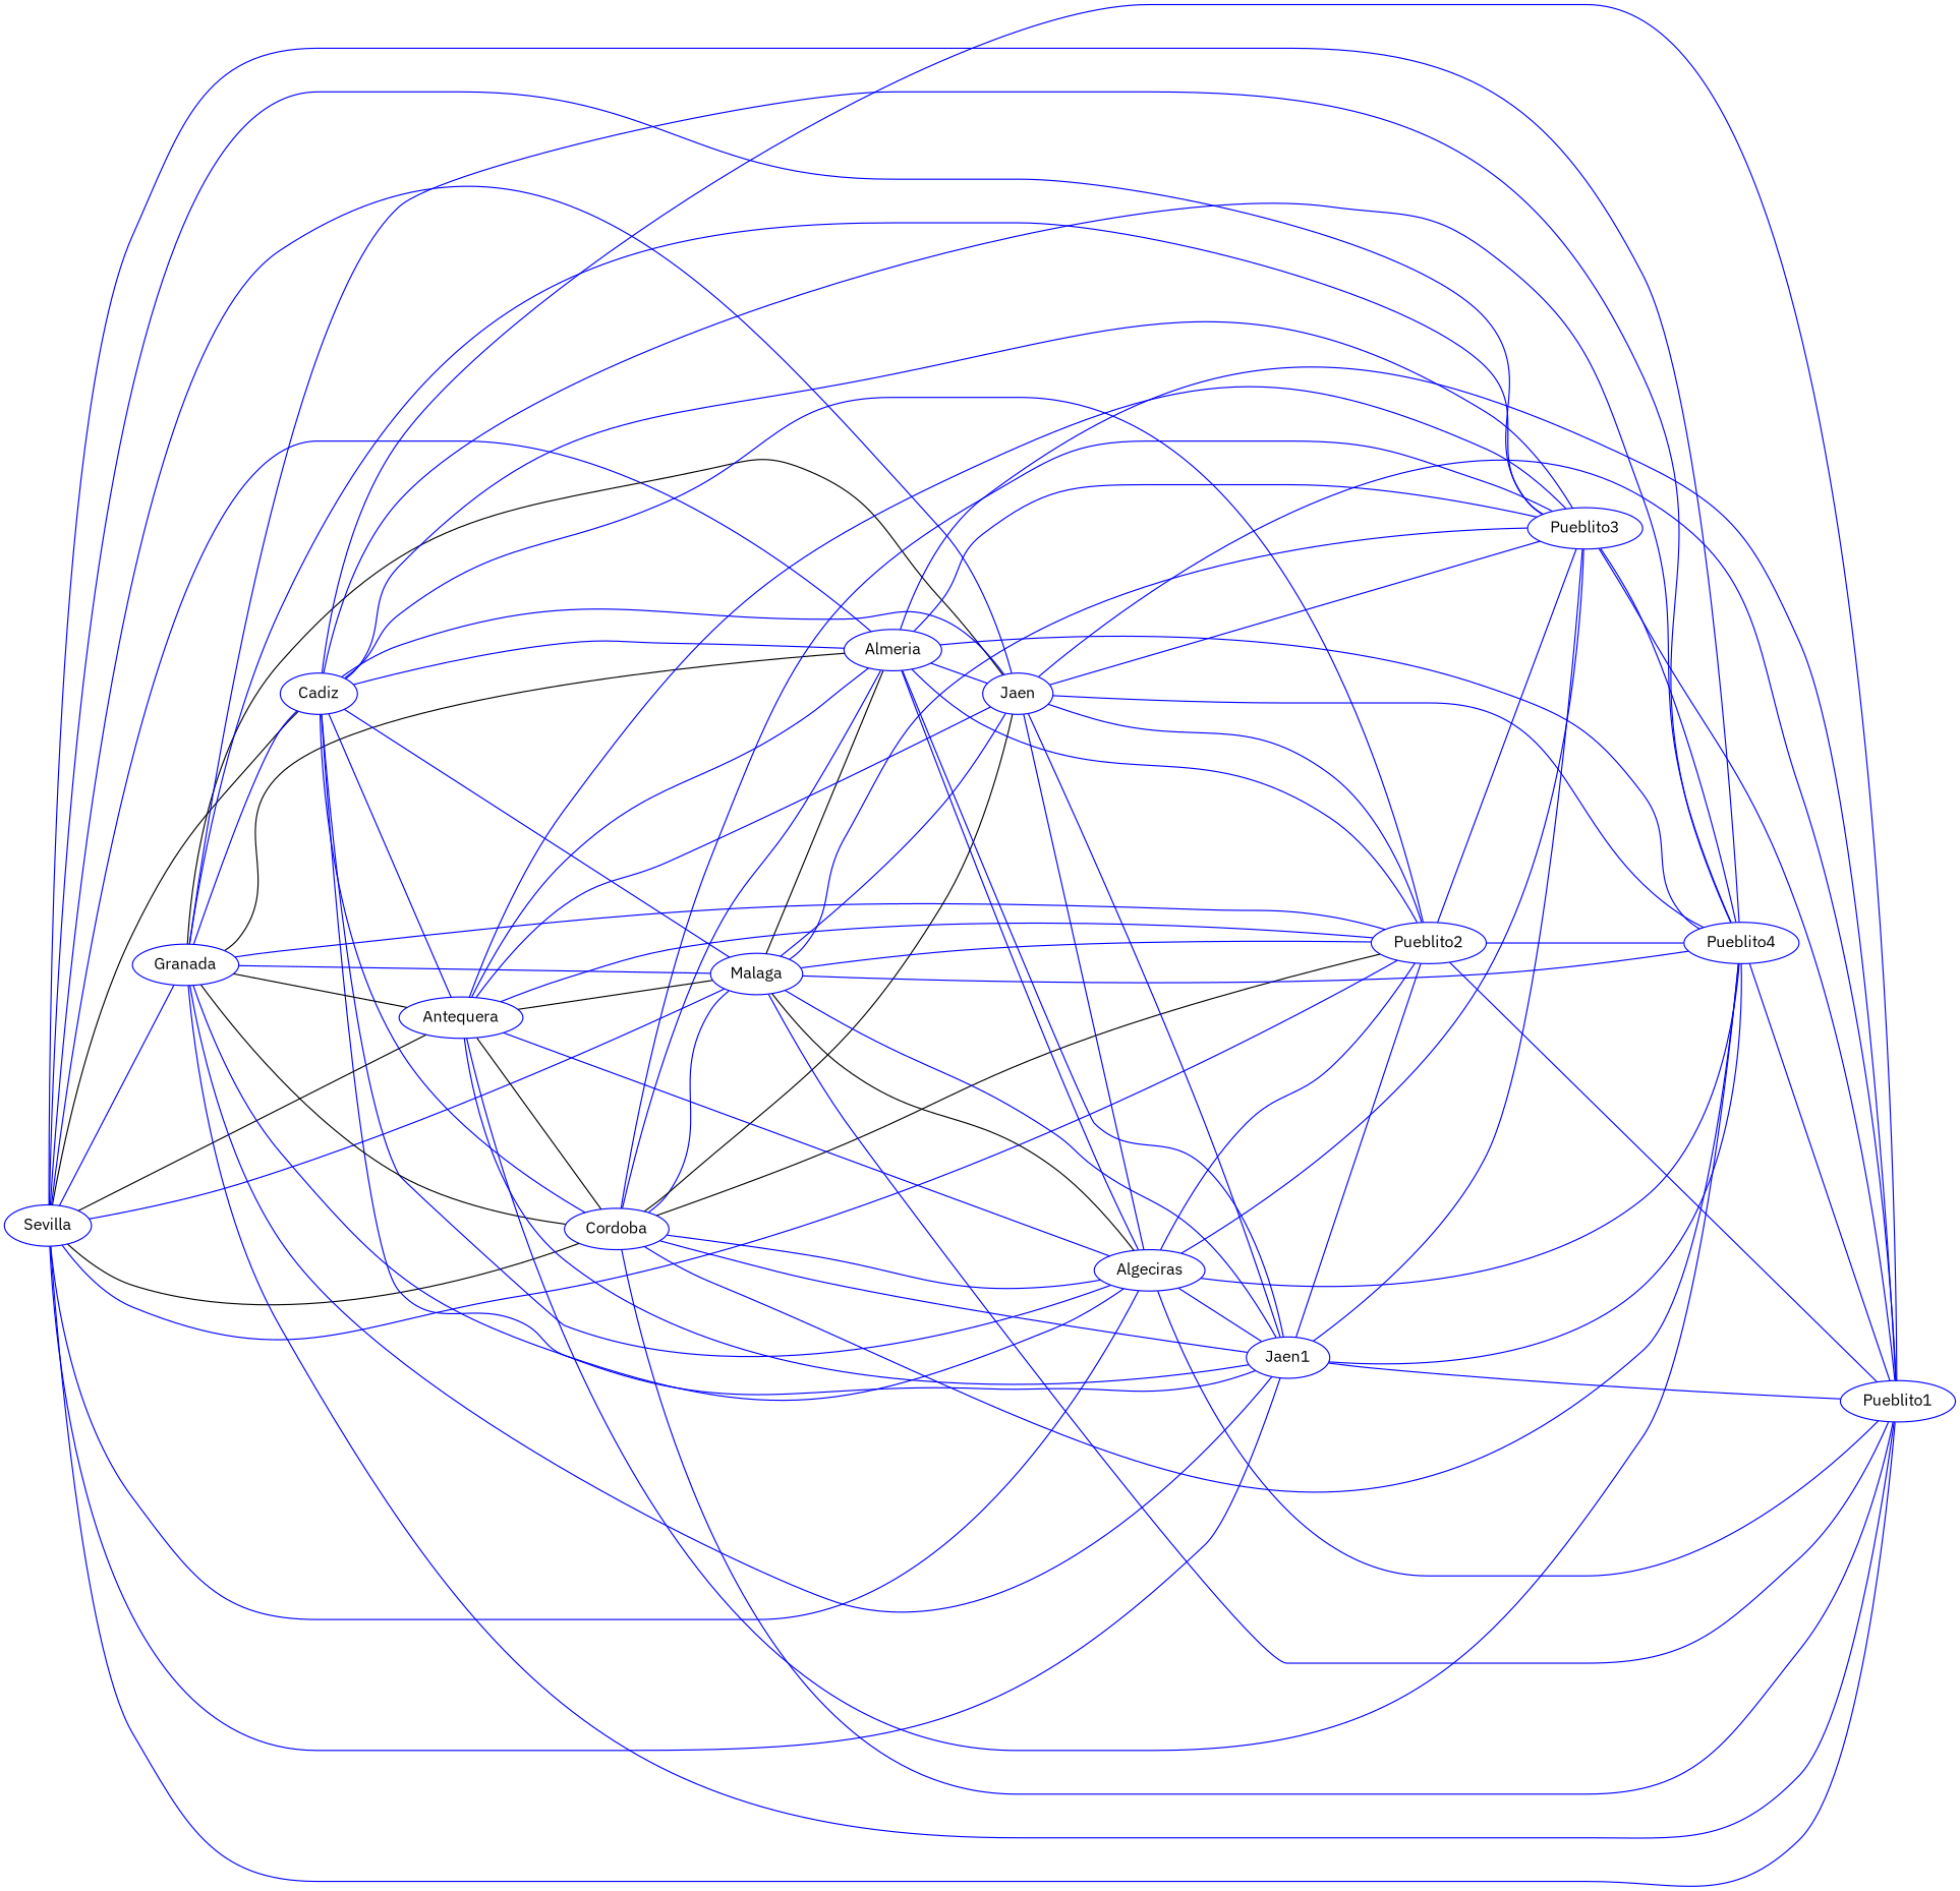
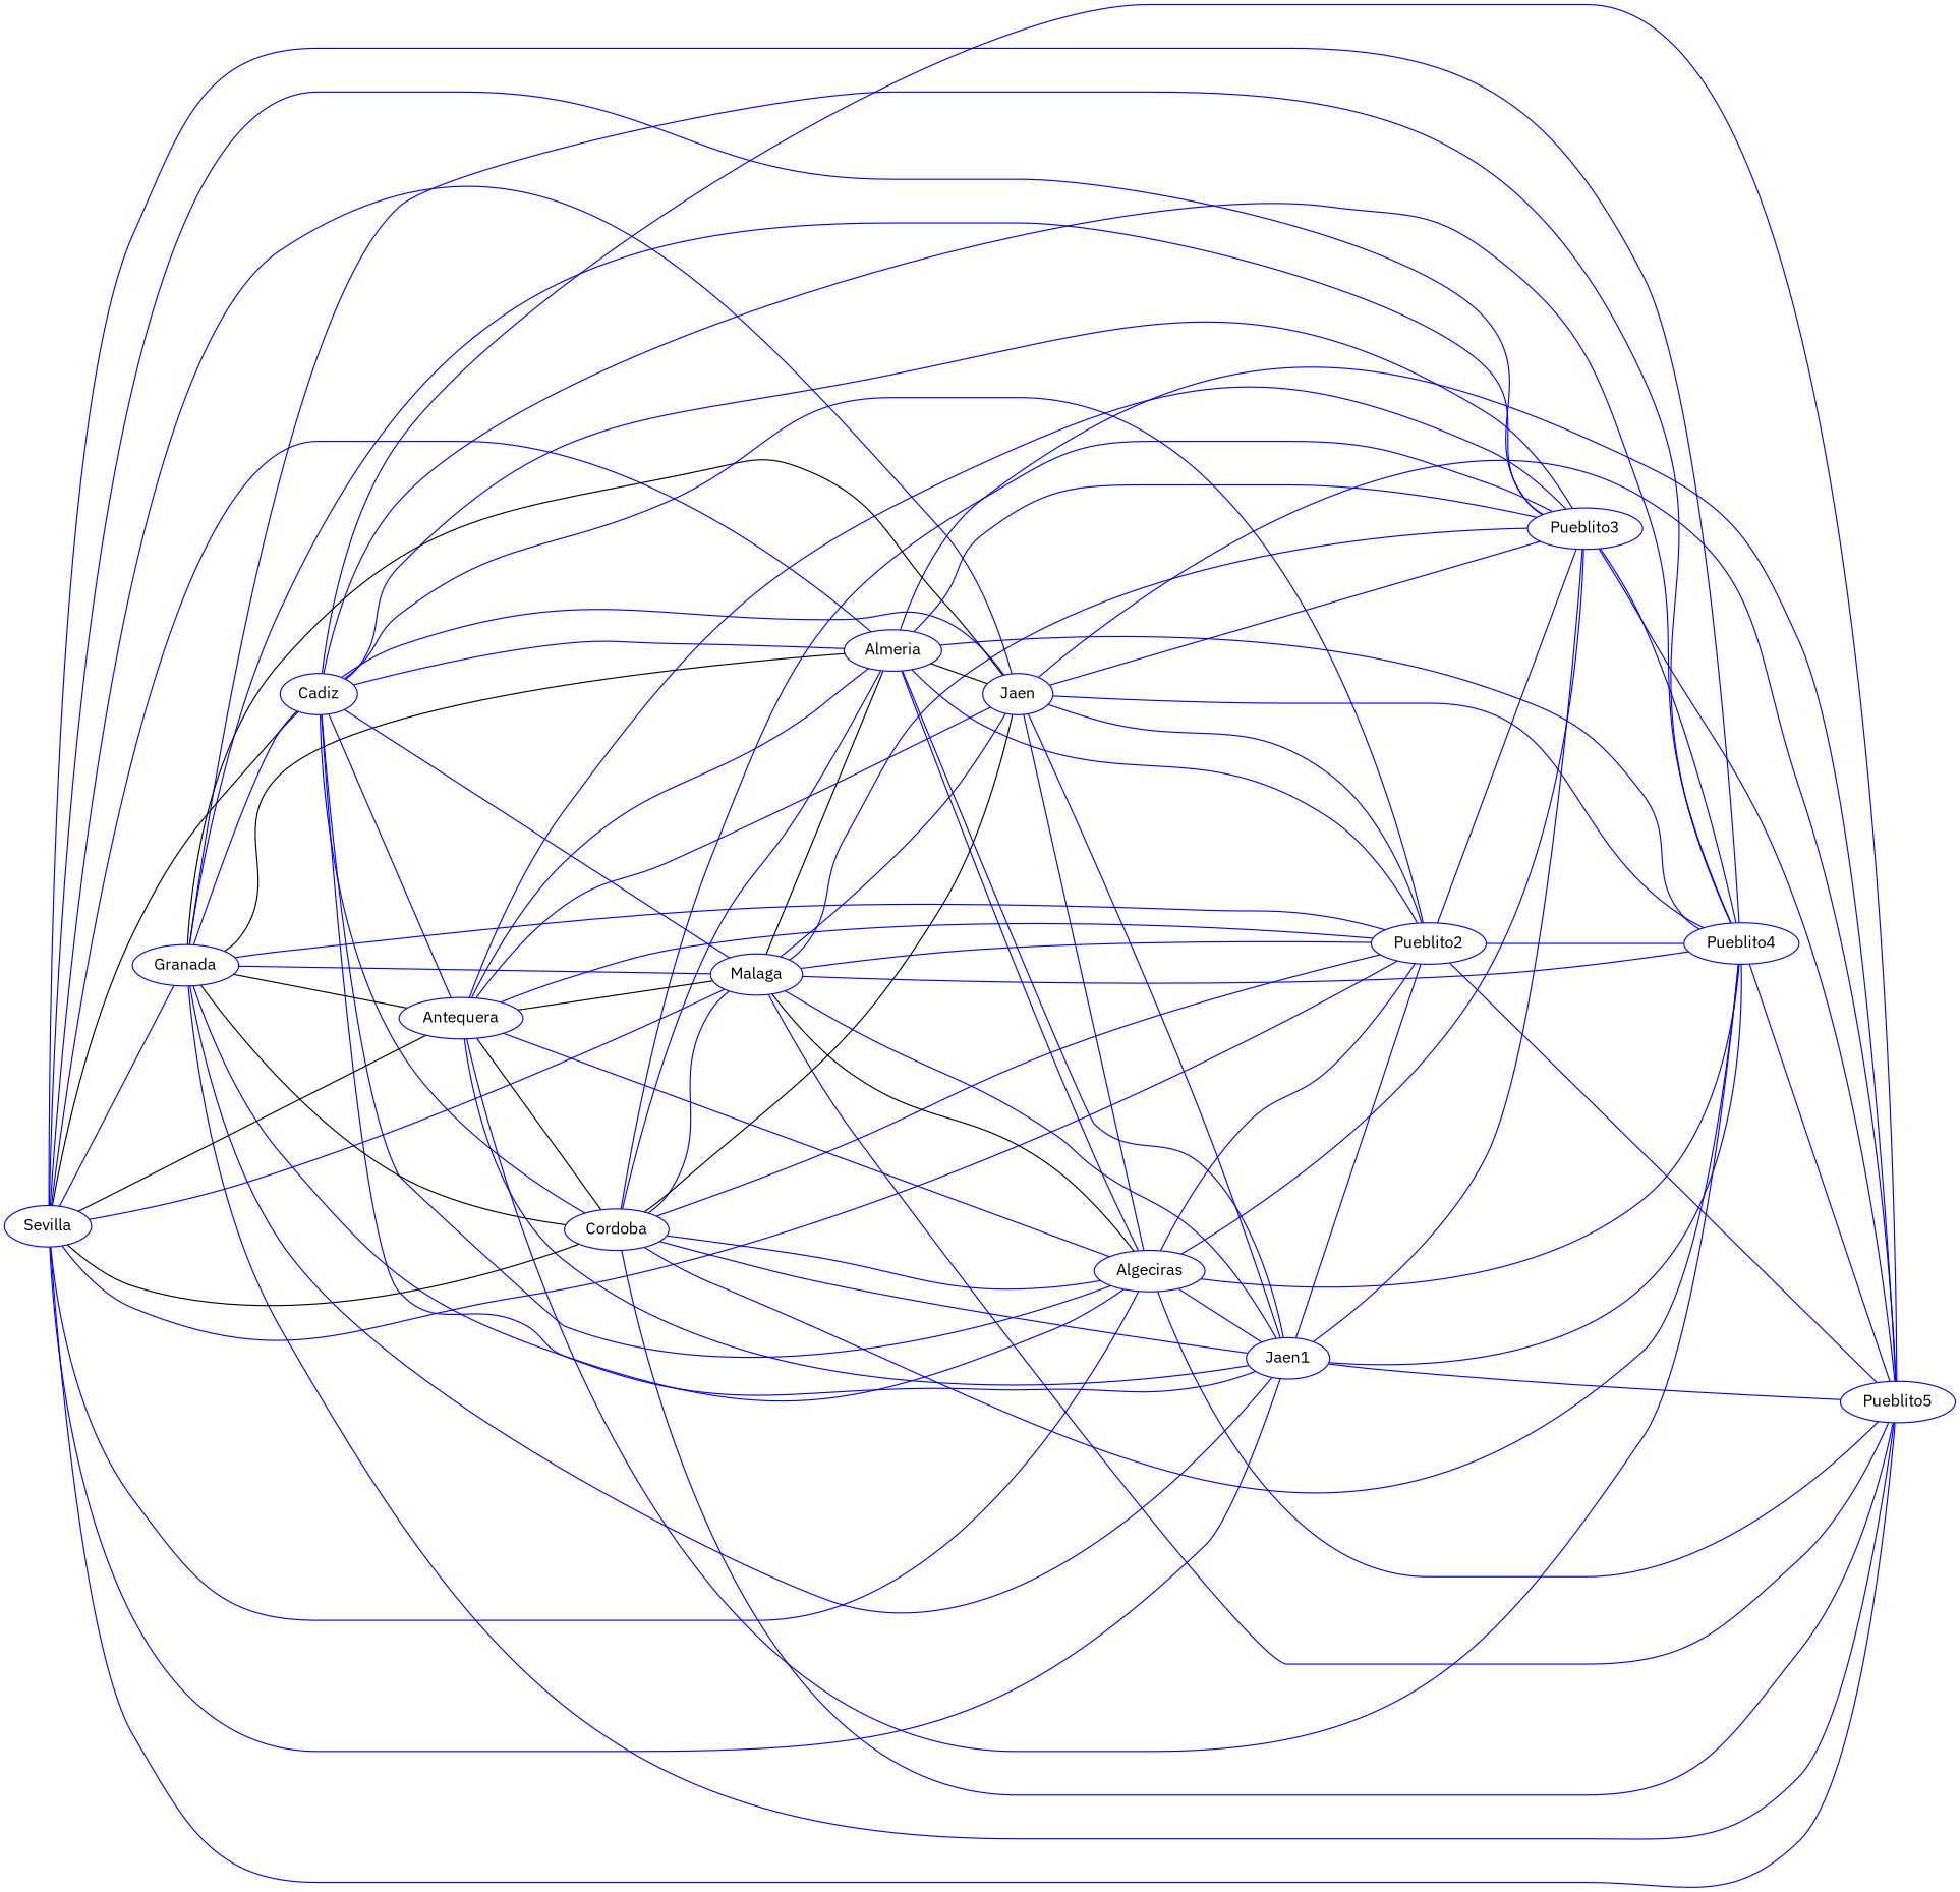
  strict graph {
    fontname="IBM Plex Sans"
    rankdir=LR
    node [color=blue fontname="IBM Plex Sans"]
    edge [color=blue fontname="IBM Plex Sans"]
    n1 [label=Sevilla]
    n2 [label=Granada]
    n3 [label=Cadiz]
    n4 [label=Cordoba]
    n5 [label=Malaga]
    n6 [label=Antequera]
    n7 [label=Almeria]
    n8 [label=Jaen]
    n9 [label=Algeciras]
    n10 [label=Jaen1]
    n11 [label=Pueblito2]
    n12 [label=Pueblito3]
    n13 [label=Pueblito4]
-   n14 [label=Pueblito1]
+   n14 [label=Pueblito5]
    n1 -- n2
    n1 -- n3 [color=""]
    n1 -- n4 [color=""]
    n1 -- n5
    n1 -- n6 [color=""]
    n1 -- n7
    n1 -- n8
    n1 -- n9
    n1 -- n10
    n1 -- n11
    n1 -- n12
    n1 -- n13
    n1 -- n14
    n2 -- n3
    n2 -- n5
    n2 -- n7 [color=""]
    n2 -- n8 [color=""]
    n2 -- n9
    n2 -- n10
    n2 -- n11
    n2 -- n12
    n2 -- n13
    n2 -- n14
    n3 -- n4
    n3 -- n5
    n3 -- n6
    n3 -- n7
    n3 -- n8
    n3 -- n9
    n3 -- n10
    n3 -- n11
    n3 -- n12
    n3 -- n13
    n3 -- n14
    n4 -- n2 [color=""]
    n4 -- n5
    n4 -- n7
    n4 -- n8 [color=""]
    n4 -- n9
    n4 -- n10
-   n4 -- n11 [color=black]
+   n4 -- n11
    n4 -- n12
    n4 -- n13
    n4 -- n14
    n5 -- n7 [color=""]
    n5 -- n8
    n5 -- n10
    n5 -- n11
    n5 -- n12
    n5 -- n13
    n5 -- n14
    n6 -- n2 [color=""]
    n6 -- n4 [color=""]
    n6 -- n5 [color=""]
    n6 -- n7
    n6 -- n8
    n6 -- n9
    n6 -- n10
    n6 -- n11
    n6 -- n12
    n6 -- n13
-   n7 -- n8
+   n7 -- n8 [color=black]
    n7 -- n9
    n7 -- n10
    n7 -- n11
    n7 -- n12
    n7 -- n13
    n7 -- n14
    n8 -- n9
    n8 -- n10
    n8 -- n11
    n8 -- n12
    n8 -- n13
    n8 -- n14
    n9 -- n5 [color=""]
    n9 -- n10
    n9 -- n11
    n9 -- n12
    n9 -- n13
    n9 -- n14
    n10 -- n11
    n10 -- n12
    n10 -- n13
    n10 -- n14
    n11 -- n12
    n11 -- n13
    n11 -- n14
    n12 -- n13
    n12 -- n14
    n13 -- n14
  }
